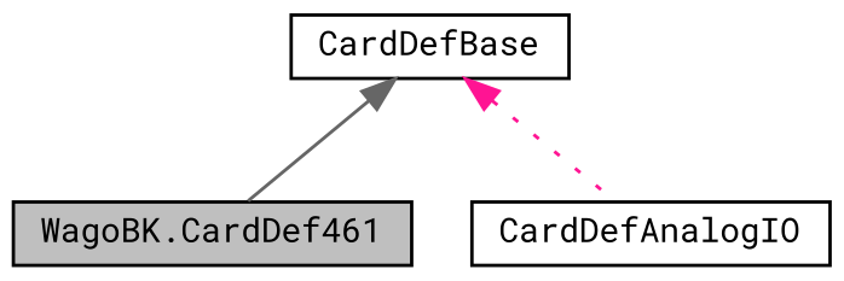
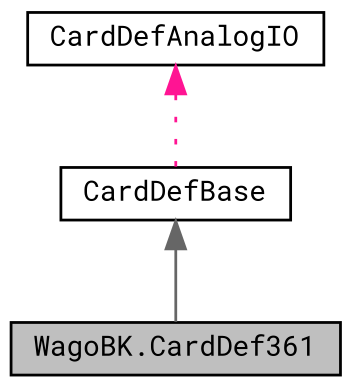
  digraph {
    fontname="Roboto Mono"
    node [color=black fillcolor=white fontname="Roboto Mono" fontsize=10 shape=record style=filled]
    edge [dir=back fontname="Roboto Mono" fontsize=10 labelfontname=Arial labelfontsize=10]
-   n1 [fillcolor=grey75 fontcolor=black height=0.2 label="WagoBK.CardDef461" width=0.4]
+   n1 [fillcolor=grey75 fontcolor=black height=0.2 label="WagoBK.CardDef361" width=0.4]
    n2 [height=0.2 label=CardDefAnalogIO width=0.4]
    n3 [height=0.2 label=CardDefBase width=0.4]
    n3 -> n1 [color=gray40 style=solid]
-   n3 -> n2 [color=deeppink style=dotted]
+   n2 -> n3 [color=deeppink style=dotted]
  }
